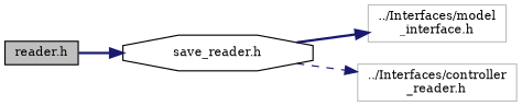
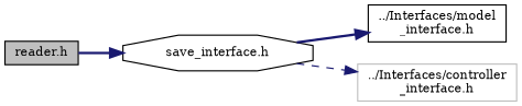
  digraph {
    fontname="DejaVu Serif"
    rankdir=LR
    node [color=black fillcolor=white fontname="DejaVu Serif" fontsize=10 shape=box style=filled]
    edge [color=midnightblue fontname="DejaVu Serif" fontsize=10 labelfontname=Helvetica labelfontsize=10 style=bold]
    n1 [fillcolor=grey75 fontcolor=black height=0.2 label="reader.h" width=0.4]
-   n2 [height=0.2 label="save_reader.h" shape=octagon width=0.4]
-   n3 [color=grey75 height=0.2 label="../Interfaces/model\l_interface.h" width=0.4]
-   n4 [color=grey75 height=0.2 label="../Interfaces/controller\l_reader.h" width=0.4]
+   n2 [height=0.2 label="save_interface.h" shape=octagon width=0.4]
+   n3 [height=0.2 label="../Interfaces/model\l_interface.h" width=0.4]
+   n4 [color=grey75 height=0.2 label="../Interfaces/controller\l_interface.h" width=0.4]
    n1 -> n2
    n2 -> n3
    n2 -> n4 [style=dashed]
  }
